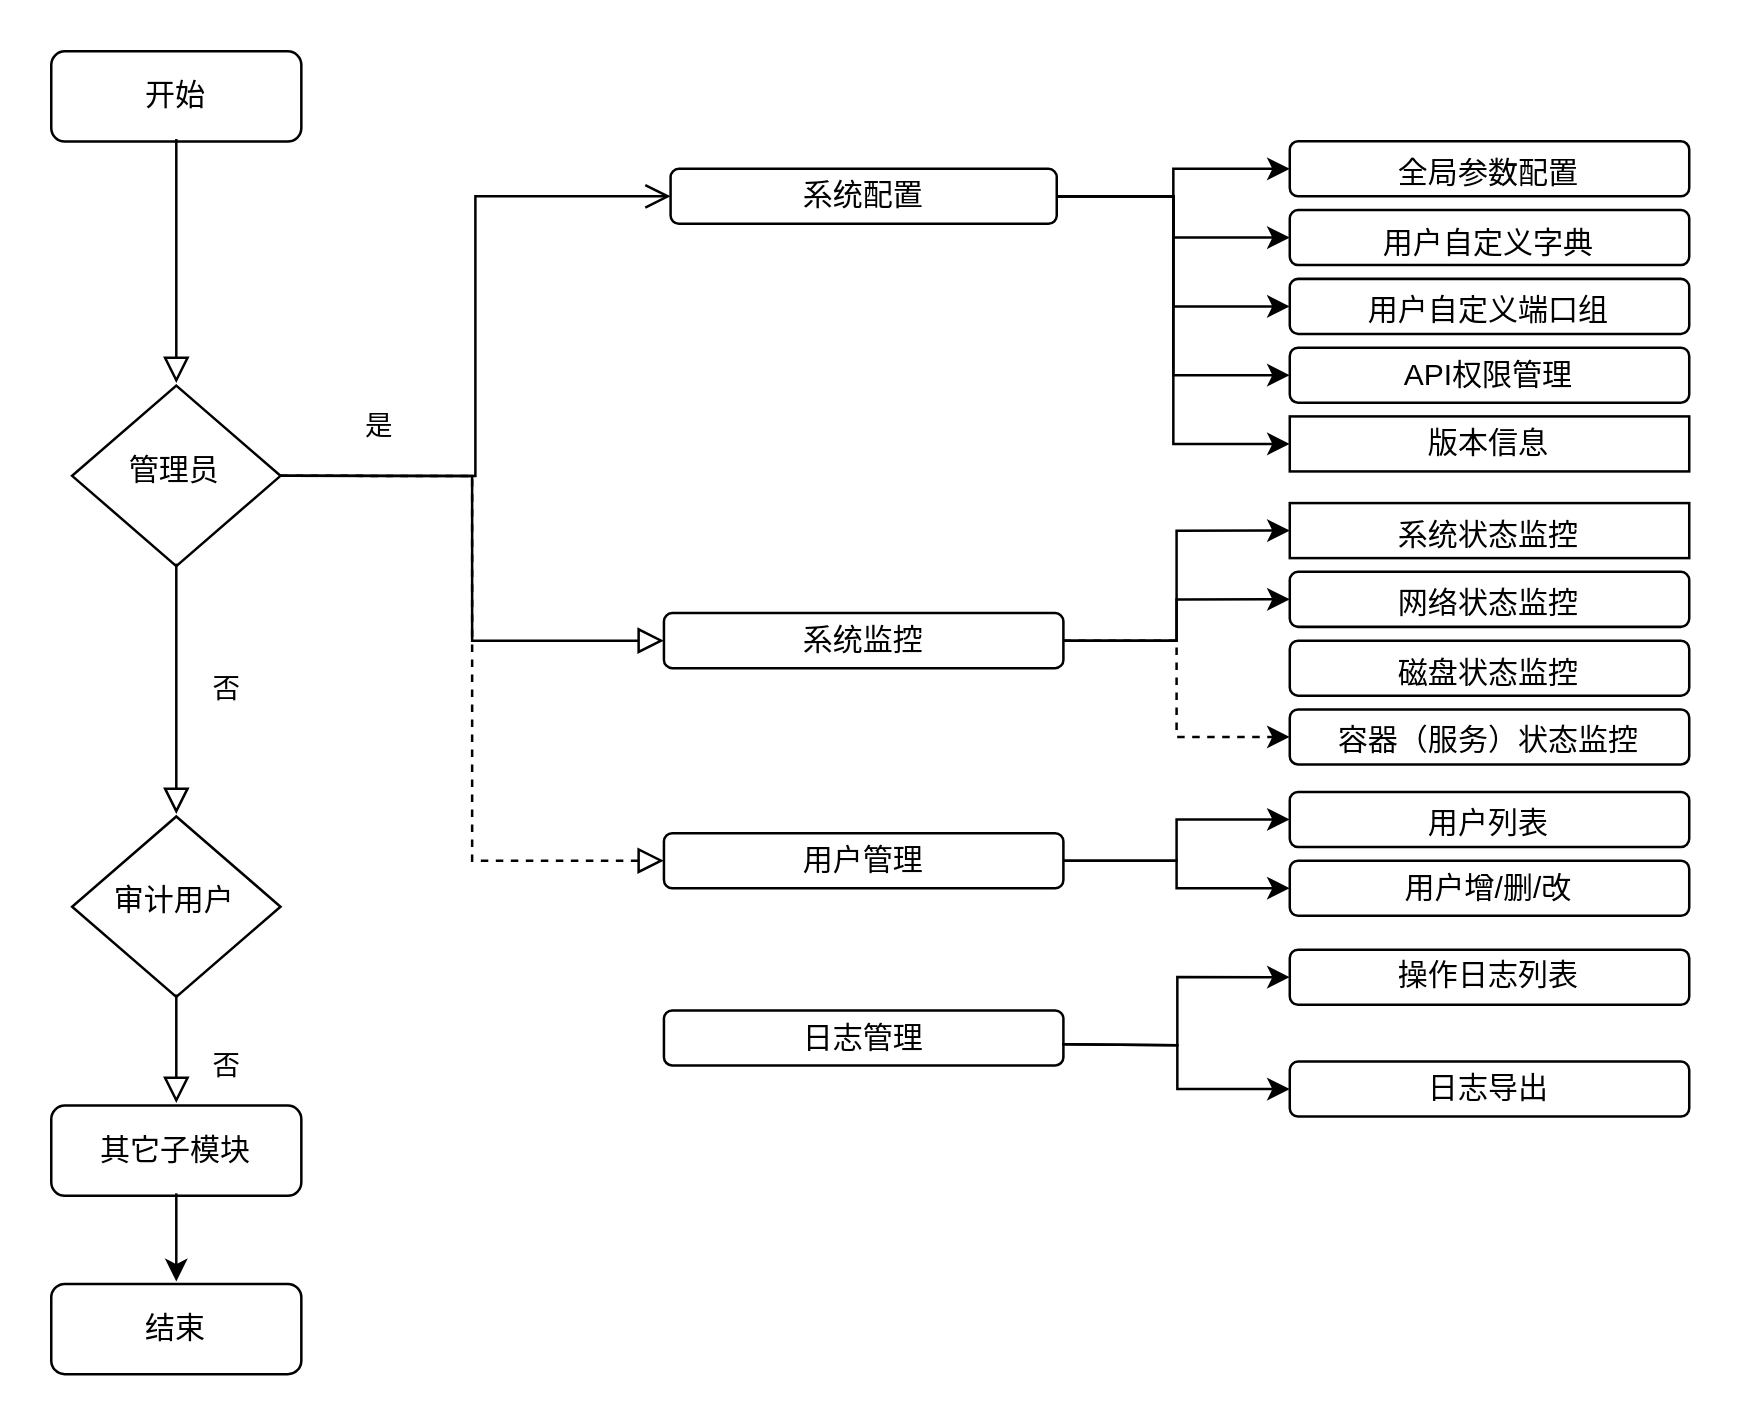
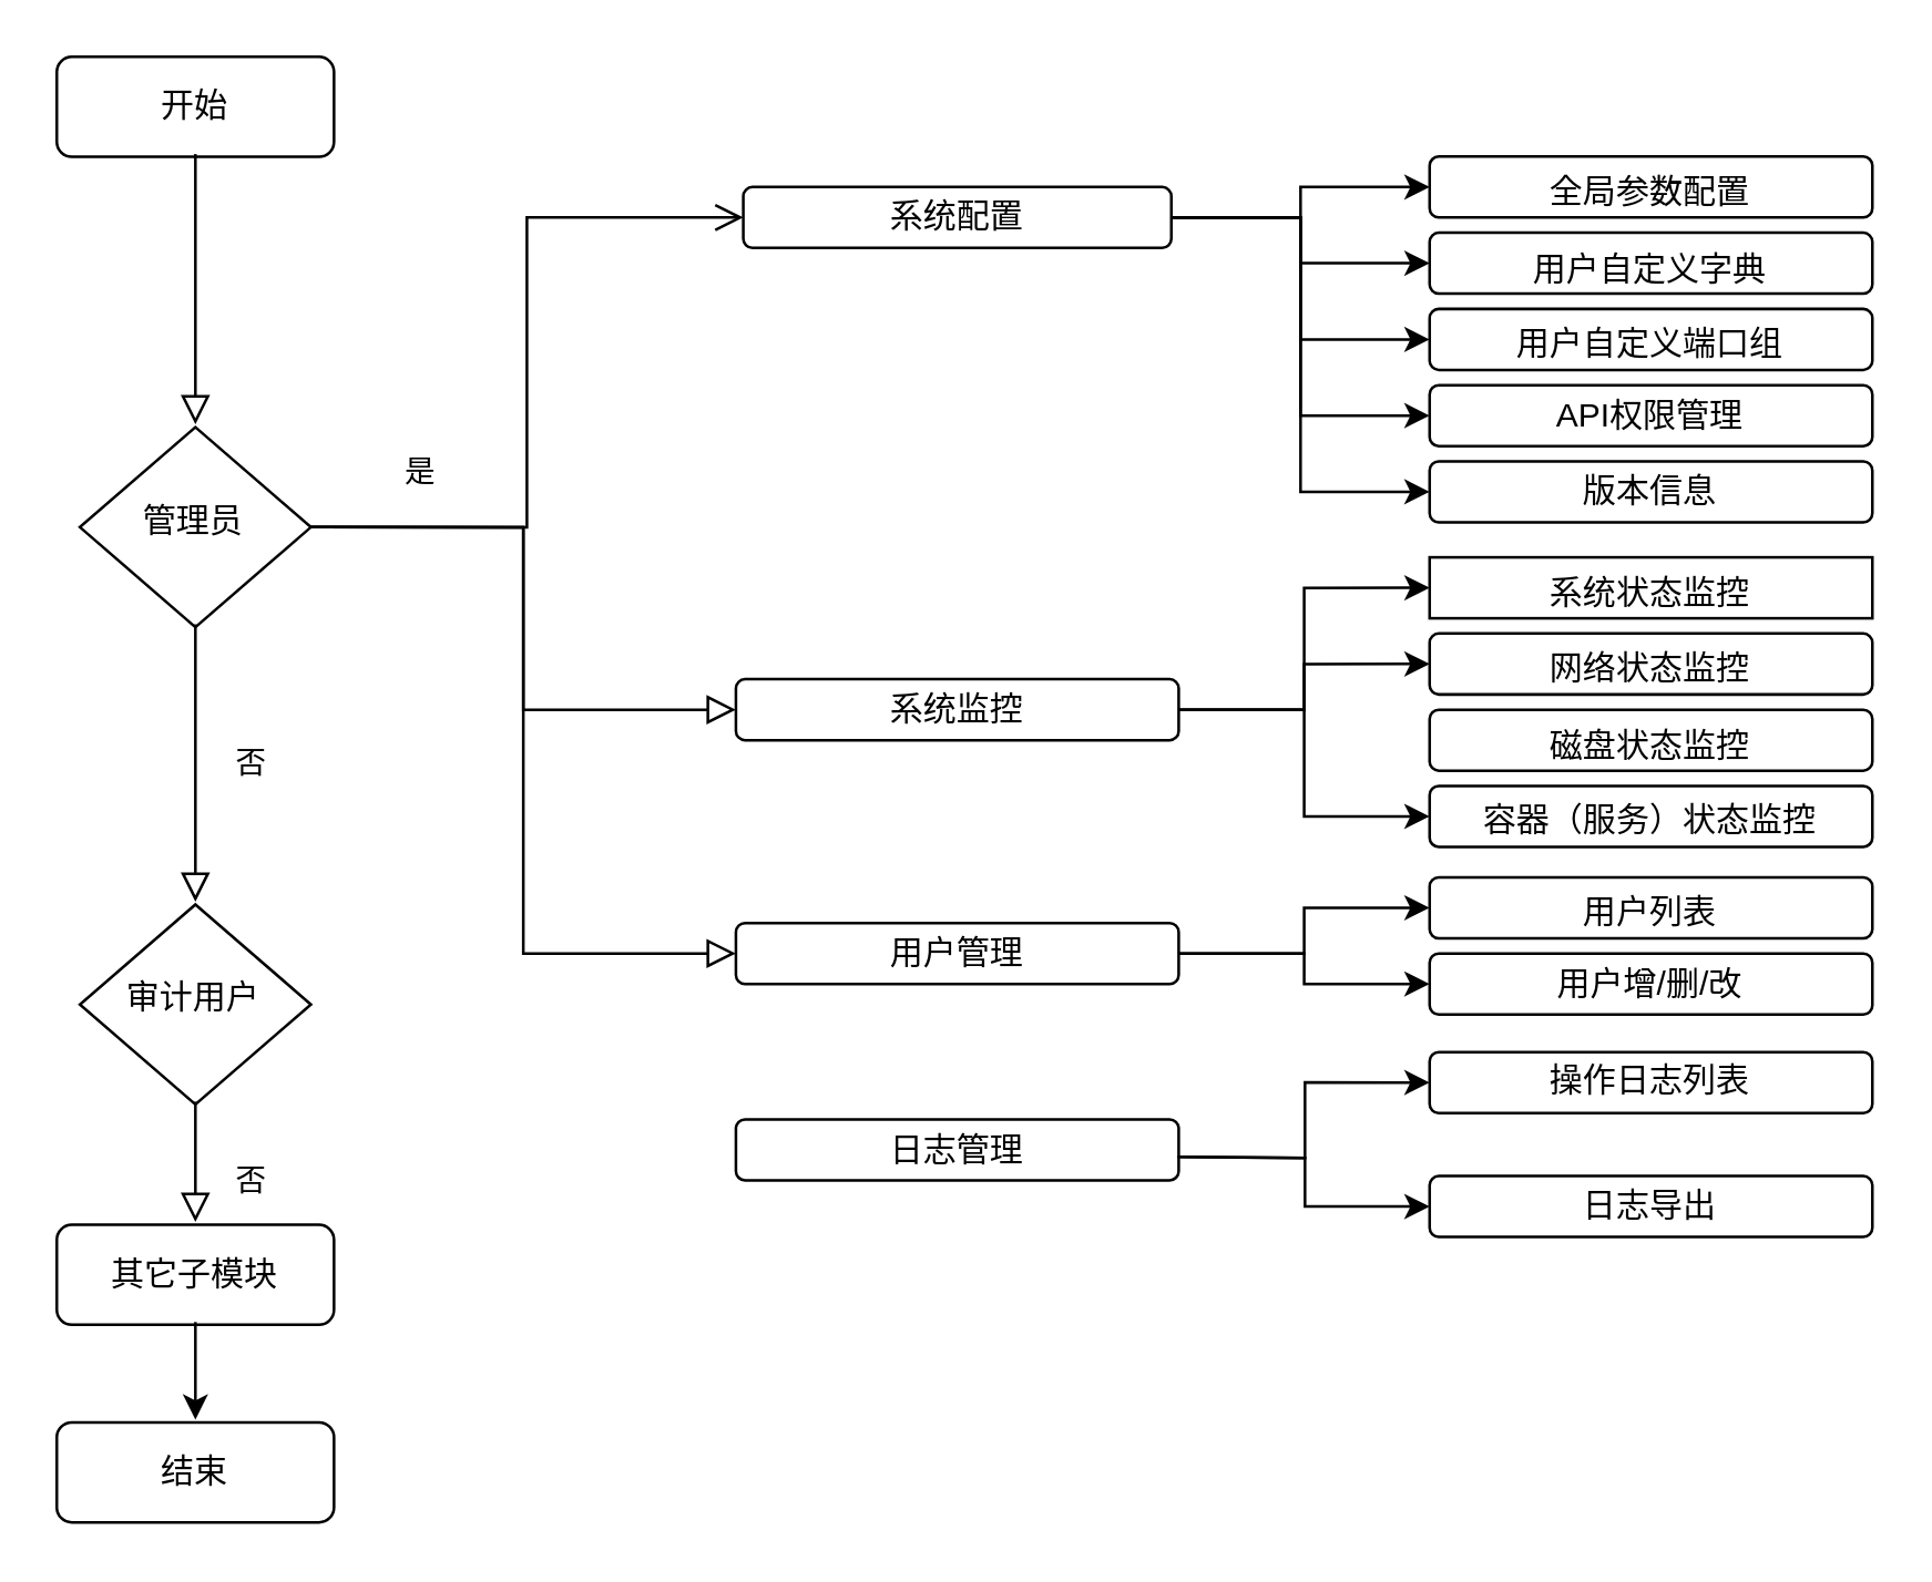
  <mxCell id="0" />
  <mxCell id="1" parent="0" />
- <mxCell id="2" value="" style="edgeStyle=orthogonalEdgeStyle;rounded=0;html=1;jettySize=auto;orthogonalLoop=1;fontSize=11;endArrow=block;endFill=0;endSize=8;strokeWidth=1;shadow=0;labelBackgroundColor=none;entryX=0;entryY=0.5;entryDx=0;entryDy=0;exitX=1;exitY=0.5;exitDx=0;exitDy=0;dashed=1;" edge="1" parent="1" source="36" target="30"><mxGeometry x="-0.704" y="20" relative="1" as="geometry"><mxPoint as="offset" /><mxPoint x="95" y="327" as="sourcePoint" /><mxPoint x="259" y="276" as="targetPoint" /></mxGeometry></mxCell>
+ <mxCell id="2" value="" style="edgeStyle=orthogonalEdgeStyle;rounded=0;html=1;jettySize=auto;orthogonalLoop=1;fontSize=11;endArrow=block;endFill=0;endSize=8;strokeWidth=1;shadow=0;labelBackgroundColor=none;entryX=0;entryY=0.5;entryDx=0;entryDy=0;exitX=1;exitY=0.5;exitDx=0;exitDy=0;" edge="1" parent="1" source="36" target="30"><mxGeometry x="-0.704" y="20" relative="1" as="geometry"><mxPoint as="offset" /><mxPoint x="95" y="327" as="sourcePoint" /><mxPoint x="259" y="276" as="targetPoint" /></mxGeometry></mxCell>
  <mxCell id="3" value="是" style="edgeStyle=orthogonalEdgeStyle;rounded=0;html=1;jettySize=auto;orthogonalLoop=1;fontSize=11;endArrow=open;endFill=0;endSize=8;strokeWidth=1;shadow=0;labelBackgroundColor=none;entryX=0;entryY=0.5;entryDx=0;entryDy=0;exitX=1;exitY=0.5;exitDx=0;exitDy=0;" edge="1" parent="1" source="36" target="11"><mxGeometry x="-0.708" y="20" relative="1" as="geometry"><mxPoint as="offset" /><mxPoint x="95" y="327" as="sourcePoint" /><mxPoint x="285" y="402" as="targetPoint" /></mxGeometry></mxCell>
  <mxCell id="4" value="" style="edgeStyle=orthogonalEdgeStyle;rounded=0;html=1;jettySize=auto;orthogonalLoop=1;fontSize=11;endArrow=block;endFill=0;endSize=8;strokeWidth=1;shadow=0;labelBackgroundColor=none;entryX=0;entryY=0.5;entryDx=0;entryDy=0;exitX=1;exitY=0.5;exitDx=0;exitDy=0;" edge="1" parent="1" source="36" target="14"><mxGeometry x="-0.704" y="20" relative="1" as="geometry"><mxPoint as="offset" /><mxPoint x="95" y="347" as="sourcePoint" /><mxPoint x="285" y="466" as="targetPoint" /></mxGeometry></mxCell>
  <mxCell id="5" value="" style="group" vertex="1" connectable="0" parent="1"><mxGeometry x="265" y="87" width="410" height="400" as="geometry" /></mxCell>
  <mxCell id="6" value="日志管理" style="rounded=1;whiteSpace=wrap;html=1;fontSize=12;glass=0;strokeWidth=1;shadow=0;" vertex="1" parent="5"><mxGeometry y="316.527" width="159.74" height="22.001" as="geometry" /></mxCell>
  <mxCell id="7" value="操作日志列表" style="rounded=1;whiteSpace=wrap;html=1;fontSize=12;glass=0;strokeWidth=1;shadow=0;" vertex="1" parent="5"><mxGeometry x="250.26" y="292.248" width="159.74" height="22.001" as="geometry" /></mxCell>
  <mxCell id="8" value="日志导出" style="rounded=1;whiteSpace=wrap;html=1;fontSize=12;glass=0;strokeWidth=1;shadow=0;" vertex="1" parent="5"><mxGeometry x="250.26" y="336.999" width="159.74" height="22.001" as="geometry" /></mxCell>
  <mxCell id="9" style="edgeStyle=orthogonalEdgeStyle;rounded=0;orthogonalLoop=1;jettySize=auto;html=1;entryX=0;entryY=0.5;entryDx=0;entryDy=0;exitX=1;exitY=0.5;exitDx=0;exitDy=0;" edge="1" parent="5" target="7"><mxGeometry relative="1" as="geometry"><mxPoint x="159.314" y="330.046" as="sourcePoint" /><mxPoint x="263.571" y="291.44" as="targetPoint" /></mxGeometry></mxCell>
  <mxCell id="10" style="edgeStyle=orthogonalEdgeStyle;rounded=0;orthogonalLoop=1;jettySize=auto;html=1;entryX=0;entryY=0.5;entryDx=0;entryDy=0;exitX=1;exitY=0.5;exitDx=0;exitDy=0;" edge="1" parent="5" target="8"><mxGeometry relative="1" as="geometry"><mxPoint x="159.314" y="330.046" as="sourcePoint" /><mxPoint x="263.571" y="318.942" as="targetPoint" /></mxGeometry></mxCell>
  <mxCell id="11" value="系统配置" style="rounded=1;whiteSpace=wrap;html=1;fontSize=12;glass=0;strokeWidth=1;shadow=0;" vertex="1" parent="5"><mxGeometry x="2.662" y="-20.0" width="154.416" height="22.001" as="geometry" /></mxCell>
  <mxCell id="12" value="用户自定义字典&lt;span style=&quot;font-size: medium; text-align: start;&quot;&gt;&lt;/span&gt;" style="rounded=1;whiteSpace=wrap;html=1;fontSize=12;glass=0;strokeWidth=1;shadow=0;" vertex="1" parent="5"><mxGeometry x="250.26" y="-3.499" width="159.74" height="22.001" as="geometry" /></mxCell>
  <mxCell id="13" value="" style="edgeStyle=orthogonalEdgeStyle;rounded=0;orthogonalLoop=1;jettySize=auto;html=1;" edge="1" parent="5" source="11" target="12"><mxGeometry relative="1" as="geometry" /></mxCell>
  <mxCell id="14" value="系统监控" style="rounded=1;whiteSpace=wrap;html=1;fontSize=12;glass=0;strokeWidth=1;shadow=0;" vertex="1" parent="5"><mxGeometry y="157.658" width="159.74" height="22.001" as="geometry" /></mxCell>
  <mxCell id="15" value="用户自定义端口组&lt;span style=&quot;font-size: medium; text-align: start;&quot;&gt;&lt;/span&gt;" style="rounded=1;whiteSpace=wrap;html=1;fontSize=12;glass=0;strokeWidth=1;shadow=0;" vertex="1" parent="5"><mxGeometry x="250.26" y="24.002" width="159.74" height="22.001" as="geometry" /></mxCell>
  <mxCell id="16" style="edgeStyle=orthogonalEdgeStyle;rounded=0;orthogonalLoop=1;jettySize=auto;html=1;entryX=0;entryY=0.5;entryDx=0;entryDy=0;" edge="1" parent="5" source="11" target="15"><mxGeometry relative="1" as="geometry" /></mxCell>
  <mxCell id="17" value="全局参数配置&lt;span style=&quot;font-size: medium; text-align: start;&quot;&gt;&lt;/span&gt;" style="rounded=1;whiteSpace=wrap;html=1;fontSize=12;glass=0;strokeWidth=1;shadow=0;" vertex="1" parent="5"><mxGeometry x="250.26" y="-31" width="159.74" height="22.001" as="geometry" /></mxCell>
  <mxCell id="18" style="edgeStyle=orthogonalEdgeStyle;rounded=0;orthogonalLoop=1;jettySize=auto;html=1;entryX=0;entryY=0.5;entryDx=0;entryDy=0;" edge="1" parent="5" source="11" target="17"><mxGeometry relative="1" as="geometry" /></mxCell>
  <mxCell id="19" value="API权限管理" style="rounded=1;whiteSpace=wrap;html=1;fontSize=12;glass=0;strokeWidth=1;shadow=0;" vertex="1" parent="5"><mxGeometry x="250.26" y="51.504" width="159.74" height="22.001" as="geometry" /></mxCell>
  <mxCell id="20" style="edgeStyle=orthogonalEdgeStyle;rounded=0;orthogonalLoop=1;jettySize=auto;html=1;entryX=0;entryY=0.5;entryDx=0;entryDy=0;" edge="1" parent="5" source="11" target="19"><mxGeometry relative="1" as="geometry" /></mxCell>
  <mxCell id="21" value="系统状态监控&lt;span style=&quot;font-size: medium; text-align: start;&quot;&gt;&lt;/span&gt;" style="whiteSpace=wrap;html=1;fontSize=12;glass=0;strokeWidth=1;shadow=0;rounded=0;" vertex="1" parent="5"><mxGeometry x="250.26" y="113.656" width="159.74" height="22.001" as="geometry" /></mxCell>
  <mxCell id="22" value="网络状态监控&lt;span style=&quot;font-size: medium; text-align: start;&quot;&gt;&lt;/span&gt;" style="rounded=1;whiteSpace=wrap;html=1;fontSize=12;glass=0;strokeWidth=1;shadow=0;" vertex="1" parent="5"><mxGeometry x="250.26" y="141.157" width="159.74" height="22.001" as="geometry" /></mxCell>
  <mxCell id="23" value="磁盘状态监控&lt;span style=&quot;font-size: medium; text-align: start;&quot;&gt;&lt;/span&gt;" style="rounded=1;whiteSpace=wrap;html=1;fontSize=12;glass=0;strokeWidth=1;shadow=0;" vertex="1" parent="5"><mxGeometry x="250.26" y="168.659" width="159.74" height="22.001" as="geometry" /></mxCell>
  <mxCell id="24" value="容器（服务）状态监控&lt;span style=&quot;font-size: medium; text-align: start;&quot;&gt;&lt;/span&gt;" style="rounded=1;whiteSpace=wrap;html=1;fontSize=12;glass=0;strokeWidth=1;shadow=0;" vertex="1" parent="5"><mxGeometry x="250.26" y="196.16" width="159.74" height="22.001" as="geometry" /></mxCell>
- <mxCell id="25" value="版本信息" style="whiteSpace=wrap;html=1;fontSize=12;glass=0;strokeWidth=1;shadow=0;rounded=0;" vertex="1" parent="5"><mxGeometry x="250.26" y="79.005" width="159.74" height="22.001" as="geometry" /></mxCell>
+ <mxCell id="25" value="版本信息" style="rounded=1;whiteSpace=wrap;html=1;fontSize=12;glass=0;strokeWidth=1;shadow=0;" vertex="1" parent="5"><mxGeometry x="250.26" y="79.005" width="159.74" height="22.001" as="geometry" /></mxCell>
  <mxCell id="26" style="edgeStyle=orthogonalEdgeStyle;rounded=0;orthogonalLoop=1;jettySize=auto;html=1;entryX=0;entryY=0.5;entryDx=0;entryDy=0;exitX=1;exitY=0.5;exitDx=0;exitDy=0;" edge="1" parent="5" source="11" target="25"><mxGeometry relative="1" as="geometry"><mxPoint x="170.39" y="-3.499" as="sourcePoint" /><mxPoint x="282.208" y="68.004" as="targetPoint" /></mxGeometry></mxCell>
  <mxCell id="27" style="edgeStyle=orthogonalEdgeStyle;rounded=0;orthogonalLoop=1;jettySize=auto;html=1;entryX=0;entryY=0.5;entryDx=0;entryDy=0;exitX=1;exitY=0.5;exitDx=0;exitDy=0;" edge="1" parent="5" source="14" target="21"><mxGeometry relative="1" as="geometry"><mxPoint x="170.39" y="-29.35" as="sourcePoint" /><mxPoint x="282.208" y="75.155" as="targetPoint" /></mxGeometry></mxCell>
  <mxCell id="28" style="edgeStyle=orthogonalEdgeStyle;rounded=0;orthogonalLoop=1;jettySize=auto;html=1;entryX=0;entryY=0.5;entryDx=0;entryDy=0;exitX=1;exitY=0.5;exitDx=0;exitDy=0;" edge="1" parent="5" source="14" target="22"><mxGeometry relative="1" as="geometry"><mxPoint x="175.714" y="174.159" as="sourcePoint" /><mxPoint x="263.571" y="130.157" as="targetPoint" /></mxGeometry></mxCell>
- <mxCell id="29" style="edgeStyle=orthogonalEdgeStyle;rounded=0;orthogonalLoop=1;jettySize=auto;html=1;entryX=0;entryY=0.5;entryDx=0;entryDy=0;exitX=1;exitY=0.5;exitDx=0;exitDy=0;dashed=1;" edge="1" parent="5" source="14" target="24"><mxGeometry relative="1" as="geometry"><mxPoint x="157.078" y="168.659" as="sourcePoint" /><mxPoint x="263.571" y="157.658" as="targetPoint" /></mxGeometry></mxCell>
+ <mxCell id="29" style="edgeStyle=orthogonalEdgeStyle;rounded=0;orthogonalLoop=1;jettySize=auto;html=1;entryX=0;entryY=0.5;entryDx=0;entryDy=0;exitX=1;exitY=0.5;exitDx=0;exitDy=0;" edge="1" parent="5" source="14" target="24"><mxGeometry relative="1" as="geometry"><mxPoint x="157.078" y="168.659" as="sourcePoint" /><mxPoint x="263.571" y="157.658" as="targetPoint" /></mxGeometry></mxCell>
  <mxCell id="30" value="用户管理" style="rounded=1;whiteSpace=wrap;html=1;fontSize=12;glass=0;strokeWidth=1;shadow=0;" vertex="1" parent="5"><mxGeometry y="245.662" width="159.74" height="22.001" as="geometry" /></mxCell>
  <mxCell id="31" value="用户列表&lt;span style=&quot;font-size: medium; text-align: start;&quot;&gt;&lt;/span&gt;" style="rounded=1;whiteSpace=wrap;html=1;fontSize=12;glass=0;strokeWidth=1;shadow=0;" vertex="1" parent="5"><mxGeometry x="250.26" y="229.161" width="159.74" height="22.001" as="geometry" /></mxCell>
  <mxCell id="32" value="用户增/删/改" style="rounded=1;whiteSpace=wrap;html=1;fontSize=12;glass=0;strokeWidth=1;shadow=0;" vertex="1" parent="5"><mxGeometry x="250.26" y="256.662" width="159.74" height="22.001" as="geometry" /></mxCell>
  <mxCell id="33" style="edgeStyle=orthogonalEdgeStyle;rounded=0;orthogonalLoop=1;jettySize=auto;html=1;entryX=0;entryY=0.5;entryDx=0;entryDy=0;exitX=1;exitY=0.5;exitDx=0;exitDy=0;" edge="1" parent="5" source="30" target="31"><mxGeometry relative="1" as="geometry"><mxPoint x="175.714" y="262.163" as="sourcePoint" /><mxPoint x="263.571" y="218.161" as="targetPoint" /></mxGeometry></mxCell>
  <mxCell id="34" style="edgeStyle=orthogonalEdgeStyle;rounded=0;orthogonalLoop=1;jettySize=auto;html=1;entryX=0;entryY=0.5;entryDx=0;entryDy=0;exitX=1;exitY=0.5;exitDx=0;exitDy=0;" edge="1" parent="5" source="30" target="32"><mxGeometry relative="1" as="geometry"><mxPoint x="175.714" y="262.163" as="sourcePoint" /><mxPoint x="263.571" y="245.662" as="targetPoint" /></mxGeometry></mxCell>
  <mxCell id="35" value="开始" style="rounded=1;whiteSpace=wrap;html=1;fontSize=12;glass=0;strokeWidth=1;shadow=0;" vertex="1" parent="1"><mxGeometry x="20" y="20" width="100" height="36.09" as="geometry" /></mxCell>
  <mxCell id="36" value="管理员" style="rhombus;whiteSpace=wrap;html=1;shadow=0;fontFamily=Helvetica;fontSize=12;align=center;strokeWidth=1;spacing=6;spacingTop=-4;" vertex="1" parent="1"><mxGeometry x="28.333" y="153.669" width="83.333" height="72.18" as="geometry" /></mxCell>
  <mxCell id="37" value="" style="rounded=0;html=1;jettySize=auto;orthogonalLoop=1;fontSize=11;endArrow=block;endFill=0;endSize=8;strokeWidth=1;shadow=0;labelBackgroundColor=none;edgeStyle=orthogonalEdgeStyle;" edge="1" parent="1"><mxGeometry relative="1" as="geometry"><mxPoint x="70" y="55.09" as="sourcePoint" /><mxPoint x="70" y="152.669" as="targetPoint" /></mxGeometry></mxCell>
  <mxCell id="38" value="审计用户" style="rhombus;whiteSpace=wrap;html=1;shadow=0;fontFamily=Helvetica;fontSize=12;align=center;strokeWidth=1;spacing=6;spacingTop=-4;" vertex="1" parent="1"><mxGeometry x="28.333" y="325.97" width="83.333" height="72.18" as="geometry" /></mxCell>
  <mxCell id="39" value="否" style="rounded=0;html=1;jettySize=auto;orthogonalLoop=1;fontSize=11;endArrow=block;endFill=0;endSize=8;strokeWidth=1;shadow=0;labelBackgroundColor=none;edgeStyle=orthogonalEdgeStyle;" edge="1" parent="1"><mxGeometry y="20" relative="1" as="geometry"><mxPoint as="offset" /><mxPoint x="70" y="224.85" as="sourcePoint" /><mxPoint x="70" y="324.97" as="targetPoint" /></mxGeometry></mxCell>
  <mxCell id="40" value="其它子模块" style="rounded=1;whiteSpace=wrap;html=1;fontSize=12;glass=0;strokeWidth=1;shadow=0;" vertex="1" parent="1"><mxGeometry x="20" y="441.594" width="100" height="36.09" as="geometry" /></mxCell>
  <mxCell id="41" value="否" style="rounded=0;html=1;jettySize=auto;orthogonalLoop=1;fontSize=11;endArrow=block;endFill=0;endSize=8;strokeWidth=1;shadow=0;labelBackgroundColor=none;edgeStyle=orthogonalEdgeStyle;exitX=0.5;exitY=1;exitDx=0;exitDy=0;" edge="1" parent="1"><mxGeometry x="0.333" y="20" relative="1" as="geometry"><mxPoint as="offset" /><mxPoint x="70" y="397.15" as="sourcePoint" /><mxPoint x="70" y="440.594" as="targetPoint" /></mxGeometry></mxCell>
  <mxCell id="42" value="结束" style="rounded=1;whiteSpace=wrap;html=1;fontSize=12;glass=0;strokeWidth=1;shadow=0;" vertex="1" parent="1"><mxGeometry x="20" y="512.91" width="100" height="36.09" as="geometry" /></mxCell>
  <mxCell id="43" style="edgeStyle=orthogonalEdgeStyle;rounded=0;orthogonalLoop=1;jettySize=auto;html=1;entryX=0.5;entryY=0;entryDx=0;entryDy=0;" edge="1" parent="1"><mxGeometry relative="1" as="geometry"><mxPoint x="70" y="476.684" as="sourcePoint" /><mxPoint x="70" y="511.91" as="targetPoint" /></mxGeometry></mxCell>
